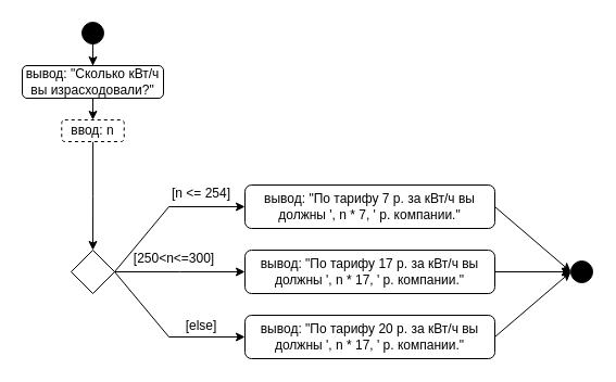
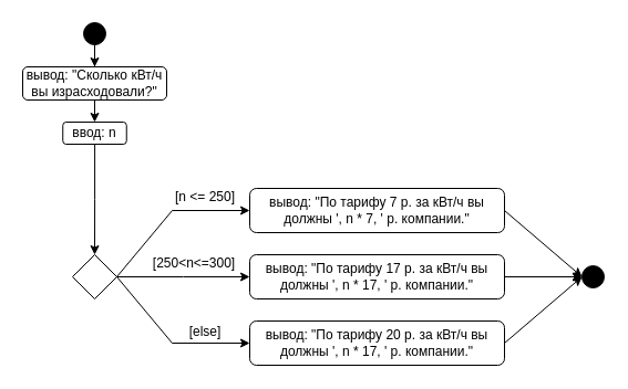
  <mxCell id="0" />
  <mxCell id="1" parent="0" />
  <mxCell id="2" style="edgeStyle=orthogonalEdgeStyle;rounded=0;orthogonalLoop=1;jettySize=auto;html=1;" edge="1" parent="1" source="3" target="5"><mxGeometry relative="1" as="geometry" /></mxCell>
  <mxCell id="3" value="" style="ellipse;whiteSpace=wrap;html=1;aspect=fixed;fillColor=#000000;" vertex="1" parent="1"><mxGeometry x="75" y="20" width="20" height="20" as="geometry" /></mxCell>
  <mxCell id="4" style="edgeStyle=orthogonalEdgeStyle;rounded=0;orthogonalLoop=1;jettySize=auto;html=1;" edge="1" parent="1" source="5" target="7"><mxGeometry relative="1" as="geometry" /></mxCell>
  <mxCell id="5" value="вывод: &quot;Сколько кВт/ч вы израсходовали?&quot;" style="rounded=1;whiteSpace=wrap;html=1;" vertex="1" parent="1"><mxGeometry x="20" y="60" width="130" height="30" as="geometry" /></mxCell>
  <mxCell id="6" style="edgeStyle=orthogonalEdgeStyle;rounded=0;orthogonalLoop=1;jettySize=auto;html=1;" edge="1" parent="1" source="7" target="9"><mxGeometry relative="1" as="geometry" /></mxCell>
- <mxCell id="7" value="ввод: n" style="rounded=1;whiteSpace=wrap;html=1;dashed=1;" vertex="1" parent="1"><mxGeometry x="56.25" y="110" width="57.5" height="20" as="geometry" /></mxCell>
+ <mxCell id="7" value="ввод: n" style="rounded=1;whiteSpace=wrap;html=1;" vertex="1" parent="1"><mxGeometry x="56.25" y="110" width="57.5" height="20" as="geometry" /></mxCell>
  <mxCell id="8" style="edgeStyle=orthogonalEdgeStyle;rounded=0;orthogonalLoop=1;jettySize=auto;html=1;fontFamily=Helvetica;fontSize=12;fontColor=#000000;" edge="1" parent="1" source="9"><mxGeometry relative="1" as="geometry"><mxPoint x="225" y="250" as="targetPoint" /></mxGeometry></mxCell>
  <mxCell id="9" value="" style="rhombus;whiteSpace=wrap;html=1;" vertex="1" parent="1"><mxGeometry x="65" y="230" width="40" height="40" as="geometry" /></mxCell>
- <mxCell id="10" value="[n &amp;lt;= 254]" style="text;html=1;strokeColor=none;fillColor=none;align=center;verticalAlign=middle;whiteSpace=wrap;rounded=0;" vertex="1" parent="1"><mxGeometry x="155" y="170" width="60" height="15" as="geometry" /></mxCell>
+ <mxCell id="10" value="[n &amp;lt;= 250]" style="text;html=1;strokeColor=none;fillColor=none;align=center;verticalAlign=middle;whiteSpace=wrap;rounded=0;" vertex="1" parent="1"><mxGeometry x="155" y="170" width="60" height="15" as="geometry" /></mxCell>
  <mxCell id="11" value="[else]" style="text;html=1;strokeColor=none;fillColor=none;align=center;verticalAlign=middle;whiteSpace=wrap;rounded=0;" vertex="1" parent="1"><mxGeometry x="155" y="290" width="60" height="20" as="geometry" /></mxCell>
  <mxCell id="12" value="" style="endArrow=classic;html=1;rounded=0;fontFamily=Helvetica;fontSize=12;fontColor=#000000;exitX=1;exitY=0.5;exitDx=0;exitDy=0;" edge="1" parent="1" source="9"><mxGeometry width="50" height="50" relative="1" as="geometry"><mxPoint x="125" y="250" as="sourcePoint" /><mxPoint x="225" y="190" as="targetPoint" /><Array as="points"><mxPoint x="155" y="190" /></Array></mxGeometry></mxCell>
- <mxCell id="13" value="[250&amp;lt;n&amp;lt;=300]" style="text;html=1;strokeColor=none;fillColor=none;align=center;verticalAlign=middle;whiteSpace=wrap;rounded=0;" vertex="1" parent="1"><mxGeometry x="130" y="230" width="60" height="15" as="geometry" /></mxCell>
+ <mxCell id="13" value="[250&amp;lt;n&amp;lt;=300]" style="text;html=1;strokeColor=none;fillColor=none;align=center;verticalAlign=middle;whiteSpace=wrap;rounded=0;" vertex="1" parent="1"><mxGeometry x="145" y="230" width="60" height="15" as="geometry" /></mxCell>
  <mxCell id="14" value="" style="endArrow=classic;html=1;rounded=0;fontFamily=Helvetica;fontSize=12;fontColor=#000000;exitX=1;exitY=0.5;exitDx=0;exitDy=0;" edge="1" parent="1" source="9"><mxGeometry width="50" height="50" relative="1" as="geometry"><mxPoint x="95" y="340" as="sourcePoint" /><mxPoint x="225" y="310" as="targetPoint" /><Array as="points"><mxPoint x="155" y="310" /></Array></mxGeometry></mxCell>
  <mxCell id="15" value="&lt;font style=&quot;font-size: 12px&quot;&gt;вывод: &quot;По тарифу 7 р. за кВт/ч вы должны ', n * 7, ' р. компании.&quot;&lt;/font&gt;" style="rounded=1;whiteSpace=wrap;html=1;" vertex="1" parent="1"><mxGeometry x="225" y="170" width="230" height="40" as="geometry" /></mxCell>
  <mxCell id="16" style="edgeStyle=orthogonalEdgeStyle;rounded=0;orthogonalLoop=1;jettySize=auto;html=1;entryX=0;entryY=0.5;entryDx=0;entryDy=0;fontFamily=Helvetica;fontSize=12;fontColor=#000000;" edge="1" parent="1" source="17" target="19"><mxGeometry relative="1" as="geometry" /></mxCell>
  <mxCell id="17" value="&lt;font style=&quot;font-size: 12px&quot;&gt;вывод: &quot;По тарифу 17 р. за кВт/ч вы должны ', n * 17, ' р. компании.&quot;&lt;/font&gt;" style="rounded=1;whiteSpace=wrap;html=1;" vertex="1" parent="1"><mxGeometry x="225" y="230" width="230" height="40" as="geometry" /></mxCell>
  <mxCell id="18" value="&lt;font style=&quot;font-size: 12px&quot;&gt;вывод: &quot;По тарифу 20 р. за кВт/ч вы должны ', n * 17, ' р. компании.&quot;&lt;/font&gt;" style="rounded=1;whiteSpace=wrap;html=1;" vertex="1" parent="1"><mxGeometry x="225" y="290" width="230" height="40" as="geometry" /></mxCell>
  <mxCell id="19" value="" style="ellipse;whiteSpace=wrap;html=1;aspect=fixed;fillColor=#000000;" vertex="1" parent="1"><mxGeometry x="525" y="240" width="20" height="20" as="geometry" /></mxCell>
  <mxCell id="20" value="" style="endArrow=classic;html=1;rounded=0;fontFamily=Helvetica;fontSize=12;fontColor=#000000;entryX=0;entryY=0.5;entryDx=0;entryDy=0;exitX=1;exitY=0.5;exitDx=0;exitDy=0;" edge="1" parent="1" source="18" target="19"><mxGeometry width="50" height="50" relative="1" as="geometry"><mxPoint x="435" y="310" as="sourcePoint" /><mxPoint x="485" y="260" as="targetPoint" /></mxGeometry></mxCell>
  <mxCell id="21" value="" style="endArrow=classic;html=1;rounded=0;fontFamily=Helvetica;fontSize=12;fontColor=#000000;exitX=1;exitY=0.5;exitDx=0;exitDy=0;" edge="1" parent="1" source="15"><mxGeometry width="50" height="50" relative="1" as="geometry"><mxPoint x="475" y="130" as="sourcePoint" /><mxPoint x="525" y="250" as="targetPoint" /></mxGeometry></mxCell>
